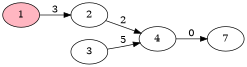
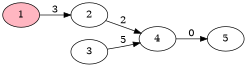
  digraph {
    rankdir=LR
    node [fillcolor=white style=filled]
    1 [fillcolor=lightpink]
    2
    4
    3
-   5 [label=7]
+   5
    1 -> 2 [label=3]
    2 -> 4 [label=2]
    4 -> 5 [label=0]
    3 -> 4 [label=5]
  }
